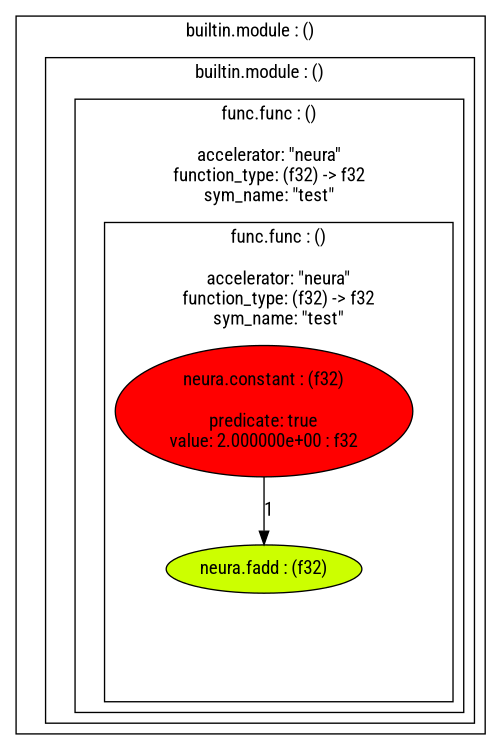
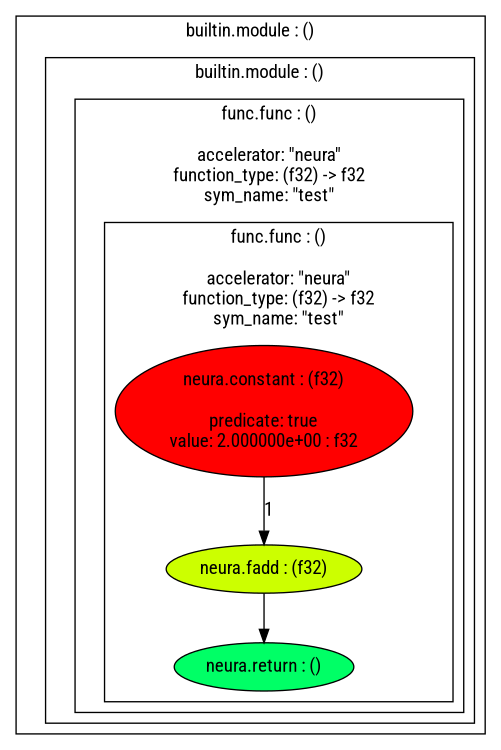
  digraph {
    compound=true
    fontname="Roboto Condensed"
    node [fontname="Roboto Condensed" shape=plain]
    edge [fontname="Roboto Condensed" style=solid]
    n1 [label=" "]
    n2 [fillcolor="0.000000 1.0 1.0" label="neura.constant : (f32)\n\npredicate: true\nvalue: 2.000000e+00 : f32" shape=ellipse style=filled]
    n3 [fillcolor="0.200000 1.0 1.0" label="neura.fadd : (f32)\n" shape=ellipse style=filled]
+   n4 [fillcolor="0.400000 1.0 1.0" label="neura.return : ()\n" shape=ellipse style=filled]
    n5 [label=" "]
    n6 [label=" "]
    n7 [label=" "]
    subgraph cluster_1 {
      label="builtin.module : ()\n"
      n7
      subgraph cluster_2 {
        label="builtin.module : ()\n"
        n6
        subgraph cluster_3 {
          label="func.func : ()\n\naccelerator: \"neura\"\nfunction_type: (f32) -> f32\nsym_name: \"test\""
          n5
          subgraph cluster_4 {
            label="func.func : ()\n\naccelerator: \"neura\"\nfunction_type: (f32) -> f32\nsym_name: \"test\""
            n1
            n2
            n3
+           n4
          }
        }
      }
    }
    n2 -> n3 [label=1]
+   n3 -> n4
  }
